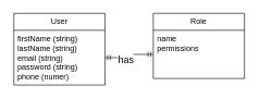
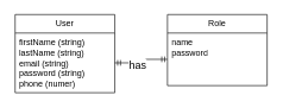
  <mxCell id="0" />
  <mxCell id="1" parent="0" />
  <mxCell id="2" value="User" style="swimlane;fontStyle=0;childLayout=stackLayout;horizontal=1;startSize=26;fillColor=none;horizontalStack=0;resizeParent=1;resizeParentMax=0;resizeLast=0;collapsible=1;marginBottom=0;whiteSpace=wrap;html=1;" parent="1" vertex="1"><mxGeometry x="20" y="20" width="140" height="110" as="geometry" /></mxCell>
  <mxCell id="3" value="firstName (string)&lt;br&gt;lastName (string)&lt;br&gt;email (string)&lt;br&gt;password (string)&lt;br&gt;phone (numer)" style="text;strokeColor=none;fillColor=none;align=left;verticalAlign=top;spacingLeft=4;spacingRight=4;overflow=hidden;rotatable=0;points=[[0,0.5],[1,0.5]];portConstraint=eastwest;whiteSpace=wrap;html=1;" parent="2" vertex="1"><mxGeometry y="26" width="140" height="84" as="geometry" /></mxCell>
  <mxCell id="4" value="Role" style="swimlane;fontStyle=0;childLayout=stackLayout;horizontal=1;startSize=26;fillColor=none;horizontalStack=0;resizeParent=1;resizeParentMax=0;resizeLast=0;collapsible=1;marginBottom=0;whiteSpace=wrap;html=1;" vertex="1" parent="1"><mxGeometry x="234" y="20" width="140" height="100" as="geometry" /></mxCell>
- <mxCell id="5" value="name&lt;br&gt;permissions" style="text;strokeColor=none;fillColor=none;align=left;verticalAlign=top;spacingLeft=4;spacingRight=4;overflow=hidden;rotatable=0;points=[[0,0.5],[1,0.5]];portConstraint=eastwest;whiteSpace=wrap;html=1;" vertex="1" parent="4"><mxGeometry y="26" width="140" height="74" as="geometry" /></mxCell>
+ <mxCell id="5" value="name&lt;br&gt;password" style="text;strokeColor=none;fillColor=none;align=left;verticalAlign=top;spacingLeft=4;spacingRight=4;overflow=hidden;rotatable=0;points=[[0,0.5],[1,0.5]];portConstraint=eastwest;whiteSpace=wrap;html=1;" vertex="1" parent="4"><mxGeometry y="26" width="140" height="74" as="geometry" /></mxCell>
  <mxCell id="6" value="" style="edgeStyle=entityRelationEdgeStyle;fontSize=12;html=1;endArrow=ERmandOne;startArrow=ERmandOne;rounded=0;entryX=0;entryY=0.5;entryDx=0;entryDy=0;exitX=1;exitY=0.5;exitDx=0;exitDy=0;" edge="1" parent="1" source="3" target="5"><mxGeometry width="100" height="100" relative="1" as="geometry"><mxPoint x="180" y="270" as="sourcePoint" /><mxPoint x="280" y="170" as="targetPoint" /></mxGeometry></mxCell>
  <mxCell id="7" value="has" style="edgeLabel;html=1;align=center;verticalAlign=middle;resizable=0;points=[];fontSize=15;" vertex="1" connectable="0" parent="6"><mxGeometry x="-0.189" y="-3" relative="1" as="geometry"><mxPoint as="offset" /></mxGeometry></mxCell>
